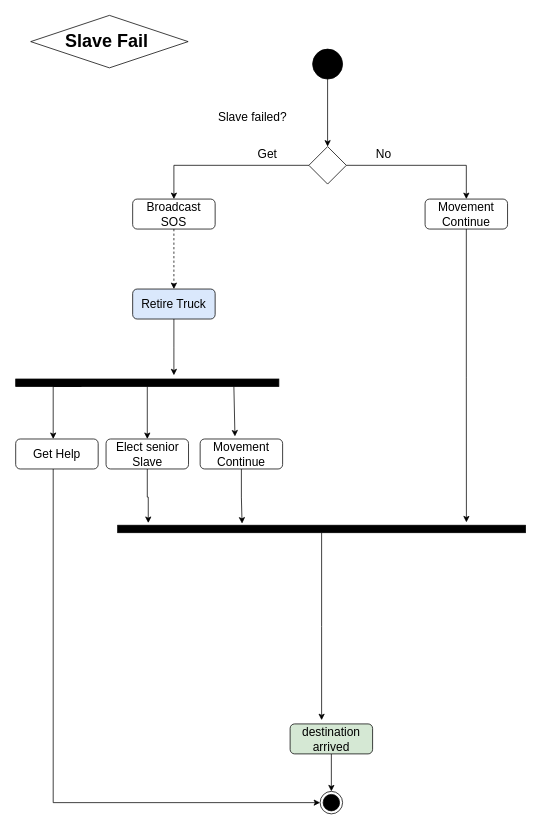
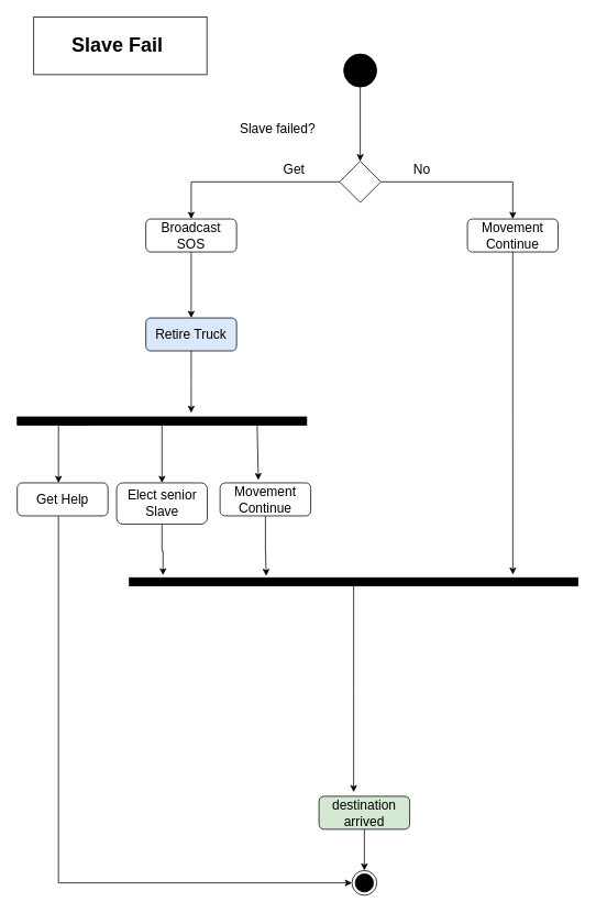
  <mxCell id="0" />
  <mxCell id="1" parent="0" />
  <mxCell id="2" style="edgeStyle=orthogonalEdgeStyle;rounded=0;orthogonalLoop=1;jettySize=auto;html=1;entryX=0.5;entryY=0;entryDx=0;entryDy=0;" parent="1" source="3" target="6" edge="1"><mxGeometry relative="1" as="geometry" /></mxCell>
  <mxCell id="3" value="" style="ellipse;whiteSpace=wrap;html=1;aspect=fixed;fillColor=#000000;" parent="1" vertex="1"><mxGeometry x="416" y="65" width="40" height="40" as="geometry" /></mxCell>
  <mxCell id="4" style="edgeStyle=orthogonalEdgeStyle;rounded=0;orthogonalLoop=1;jettySize=auto;html=1;" parent="1" source="6" target="9" edge="1"><mxGeometry relative="1" as="geometry" /></mxCell>
  <mxCell id="5" style="edgeStyle=orthogonalEdgeStyle;rounded=0;orthogonalLoop=1;jettySize=auto;html=1;entryX=0.5;entryY=0;entryDx=0;entryDy=0;" parent="1" source="6" target="11" edge="1"><mxGeometry relative="1" as="geometry" /></mxCell>
  <mxCell id="6" value="" style="rhombus;whiteSpace=wrap;html=1;fillColor=#FFFFFF;" parent="1" vertex="1"><mxGeometry x="411" y="195" width="50" height="50" as="geometry" /></mxCell>
  <mxCell id="7" value="&lt;font style=&quot;font-size: 16px&quot;&gt;Slave failed?&lt;/font&gt;" style="text;html=1;strokeColor=none;fillColor=none;align=center;verticalAlign=middle;whiteSpace=wrap;rounded=0;" parent="1" vertex="1"><mxGeometry x="286" y="145" width="100" height="20" as="geometry" /></mxCell>
- <mxCell id="8" style="edgeStyle=orthogonalEdgeStyle;rounded=0;orthogonalLoop=1;jettySize=auto;html=1;entryX=0.5;entryY=0;entryDx=0;entryDy=0;dashed=1;" parent="1" source="9" target="13" edge="1"><mxGeometry relative="1" as="geometry" /></mxCell>
+ <mxCell id="8" style="edgeStyle=orthogonalEdgeStyle;rounded=0;orthogonalLoop=1;jettySize=auto;html=1;entryX=0.5;entryY=0;entryDx=0;entryDy=0;" parent="1" source="9" target="13" edge="1"><mxGeometry relative="1" as="geometry" /></mxCell>
  <mxCell id="9" value="&lt;font style=&quot;font-size: 16px&quot;&gt;Broadcast SOS&lt;/font&gt;" style="rounded=1;whiteSpace=wrap;html=1;fillColor=#FFFFFF;" parent="1" vertex="1"><mxGeometry x="176" y="265" width="110" height="40" as="geometry" /></mxCell>
  <mxCell id="10" style="edgeStyle=orthogonalEdgeStyle;rounded=0;orthogonalLoop=1;jettySize=auto;html=1;entryX=0.855;entryY=-0.38;entryDx=0;entryDy=0;entryPerimeter=0;" edge="1" parent="1" source="11" target="30"><mxGeometry relative="1" as="geometry" /></mxCell>
  <mxCell id="11" value="&lt;font style=&quot;font-size: 16px&quot;&gt;Movement Continue&lt;/font&gt;" style="rounded=1;whiteSpace=wrap;html=1;fillColor=#FFFFFF;" parent="1" vertex="1"><mxGeometry x="566" y="265" width="110" height="40" as="geometry" /></mxCell>
  <mxCell id="12" style="edgeStyle=orthogonalEdgeStyle;rounded=0;orthogonalLoop=1;jettySize=auto;html=1;" parent="1" source="13" edge="1"><mxGeometry relative="1" as="geometry"><mxPoint x="231" y="500" as="targetPoint" /></mxGeometry></mxCell>
  <mxCell id="13" value="&lt;font style=&quot;font-size: 16px&quot;&gt;Retire Truck&lt;/font&gt;" style="rounded=1;whiteSpace=wrap;html=1;fillColor=#dae8fc;" parent="1" vertex="1"><mxGeometry x="176" y="385" width="110" height="40" as="geometry" /></mxCell>
  <mxCell id="14" style="edgeStyle=orthogonalEdgeStyle;rounded=0;orthogonalLoop=1;jettySize=auto;html=1;exitX=0.25;exitY=1;exitDx=0;exitDy=0;" parent="1" source="16" target="20" edge="1"><mxGeometry relative="1" as="geometry"><Array as="points"><mxPoint x="70" y="515" /></Array></mxGeometry></mxCell>
  <mxCell id="15" style="edgeStyle=orthogonalEdgeStyle;rounded=0;orthogonalLoop=1;jettySize=auto;html=1;entryX=0.5;entryY=0;entryDx=0;entryDy=0;" edge="1" parent="1" source="16" target="28"><mxGeometry relative="1" as="geometry" /></mxCell>
  <mxCell id="16" value="" style="rounded=0;whiteSpace=wrap;html=1;fillColor=#000000;" parent="1" vertex="1"><mxGeometry x="20" y="505" width="351" height="10" as="geometry" /></mxCell>
  <mxCell id="17" style="edgeStyle=orthogonalEdgeStyle;rounded=0;orthogonalLoop=1;jettySize=auto;html=1;entryX=0.305;entryY=-0.22;entryDx=0;entryDy=0;entryPerimeter=0;" edge="1" parent="1" source="18" target="30"><mxGeometry relative="1" as="geometry" /></mxCell>
  <mxCell id="18" value="&lt;font style=&quot;font-size: 16px&quot;&gt;Movement Continue&lt;/font&gt;" style="rounded=1;whiteSpace=wrap;html=1;fillColor=#FFFFFF;" parent="1" vertex="1"><mxGeometry x="266" y="585" width="110" height="40" as="geometry" /></mxCell>
  <mxCell id="19" style="edgeStyle=orthogonalEdgeStyle;rounded=0;orthogonalLoop=1;jettySize=auto;html=1;entryX=0;entryY=0.5;entryDx=0;entryDy=0;" parent="1" source="20" target="26" edge="1"><mxGeometry relative="1" as="geometry"><Array as="points"><mxPoint x="70" y="1070" /></Array></mxGeometry></mxCell>
  <mxCell id="20" value="&lt;span style=&quot;font-size: 16px&quot;&gt;Get Help&lt;/span&gt;" style="rounded=1;whiteSpace=wrap;html=1;fillColor=#FFFFFF;" parent="1" vertex="1"><mxGeometry x="20" y="585" width="110" height="40" as="geometry" /></mxCell>
  <mxCell id="21" value="" style="endArrow=classic;html=1;entryX=0.422;entryY=-0.085;entryDx=0;entryDy=0;entryPerimeter=0;" parent="1" target="18" edge="1"><mxGeometry width="50" height="50" relative="1" as="geometry"><mxPoint x="311" y="515" as="sourcePoint" /><mxPoint x="361" y="465" as="targetPoint" /></mxGeometry></mxCell>
  <mxCell id="22" style="edgeStyle=orthogonalEdgeStyle;rounded=0;orthogonalLoop=1;jettySize=auto;html=1;entryX=0.5;entryY=0;entryDx=0;entryDy=0;" parent="1" source="23" target="26" edge="1"><mxGeometry relative="1" as="geometry" /></mxCell>
  <mxCell id="23" value="&lt;span style=&quot;font-size: 16px&quot;&gt;destination arrived&lt;/span&gt;" style="rounded=1;whiteSpace=wrap;html=1;fillColor=#d5e8d4;" parent="1" vertex="1"><mxGeometry x="386" y="965" width="110" height="40" as="geometry" /></mxCell>
  <mxCell id="24" value="&lt;font style=&quot;font-size: 16px&quot;&gt;Get&lt;/font&gt;" style="text;html=1;strokeColor=none;fillColor=none;align=center;verticalAlign=middle;whiteSpace=wrap;rounded=0;" parent="1" vertex="1"><mxGeometry x="306" y="195" width="100" height="20" as="geometry" /></mxCell>
  <mxCell id="25" value="&lt;font style=&quot;font-size: 16px&quot;&gt;No&lt;/font&gt;" style="text;html=1;strokeColor=none;fillColor=none;align=center;verticalAlign=middle;whiteSpace=wrap;rounded=0;" parent="1" vertex="1"><mxGeometry x="461" y="195" width="100" height="20" as="geometry" /></mxCell>
  <mxCell id="26" value="" style="ellipse;html=1;shape=endState;fillColor=#000000;strokeColor=#000000;" parent="1" vertex="1"><mxGeometry x="426" y="1055" width="30" height="30" as="geometry" /></mxCell>
  <mxCell id="27" style="edgeStyle=orthogonalEdgeStyle;rounded=0;orthogonalLoop=1;jettySize=auto;html=1;entryX=0.075;entryY=-0.3;entryDx=0;entryDy=0;entryPerimeter=0;" edge="1" parent="1" source="28" target="30"><mxGeometry relative="1" as="geometry" /></mxCell>
- <mxCell id="28" value="&lt;span style=&quot;font-size: 16px&quot;&gt;Elect senior Slave&lt;/span&gt;" style="rounded=1;whiteSpace=wrap;html=1;fillColor=#FFFFFF;" vertex="1" parent="1"><mxGeometry x="140.5" y="585" width="110" height="40" as="geometry" /></mxCell>
+ <mxCell id="28" value="&lt;span style=&quot;font-size: 16px&quot;&gt;Elect senior Slave&lt;/span&gt;" style="rounded=1;whiteSpace=wrap;html=1;fillColor=#FFFFFF;" vertex="1" parent="1"><mxGeometry x="140.5" y="585" width="110" height="50" as="geometry" /></mxCell>
  <mxCell id="29" style="edgeStyle=orthogonalEdgeStyle;rounded=0;orthogonalLoop=1;jettySize=auto;html=1;" edge="1" parent="1" source="30"><mxGeometry relative="1" as="geometry"><mxPoint x="428" y="960" as="targetPoint" /></mxGeometry></mxCell>
  <mxCell id="30" value="" style="rounded=0;whiteSpace=wrap;html=1;fillColor=#000000;" vertex="1" parent="1"><mxGeometry x="156" y="700" width="544" height="10" as="geometry" /></mxCell>
- <mxCell id="31" value="&lt;font style=&quot;font-size: 24px&quot;&gt;&lt;b&gt;Slave Fail&amp;nbsp;&lt;/b&gt;&lt;/font&gt;" style="rhombus;whiteSpace=wrap;html=1;" vertex="1" parent="1"><mxGeometry x="40" y="20" width="210" height="70" as="geometry" /></mxCell>
+ <mxCell id="31" value="&lt;font style=&quot;font-size: 24px&quot;&gt;&lt;b&gt;Slave Fail&amp;nbsp;&lt;/b&gt;&lt;/font&gt;" style="rounded=0;whiteSpace=wrap;html=1;" vertex="1" parent="1"><mxGeometry x="40" y="20" width="210" height="70" as="geometry" /></mxCell>
